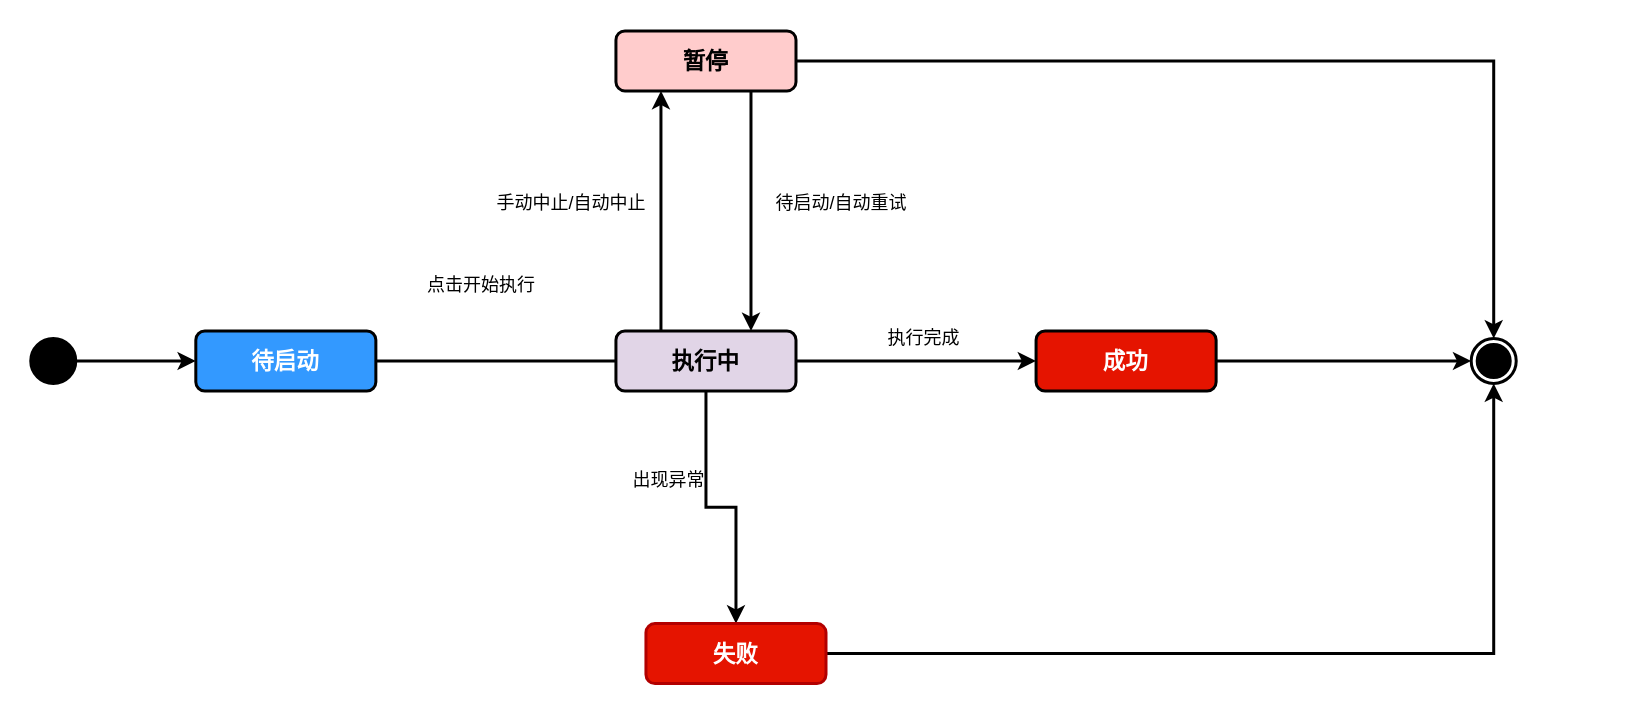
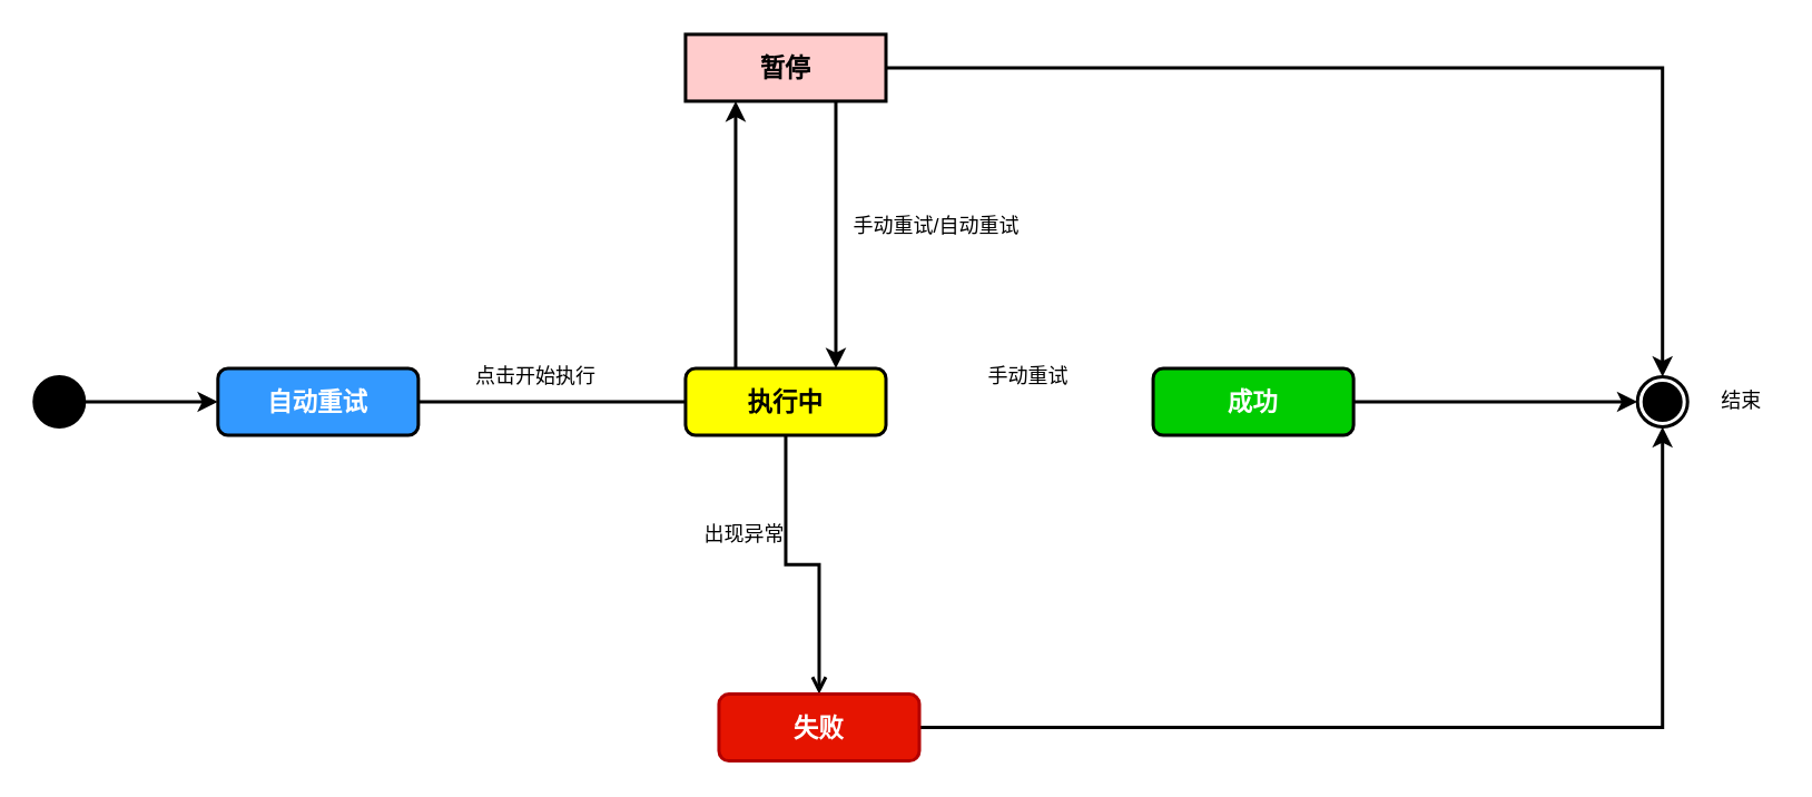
  <mxCell id="0" />
  <mxCell id="1" parent="0" />
  <mxCell id="2" style="edgeStyle=orthogonalEdgeStyle;rounded=0;orthogonalLoop=1;jettySize=auto;html=1;exitX=1;exitY=0.5;exitDx=0;exitDy=0;entryX=0;entryY=0.5;entryDx=0;entryDy=0;fontSize=15;strokeWidth=2;" edge="1" parent="1" source="3" target="6"><mxGeometry relative="1" as="geometry" /></mxCell>
  <mxCell id="3" value="" style="shape=ellipse;html=1;dashed=0;whiteSpace=wrap;aspect=fixed;strokeWidth=2;perimeter=ellipsePerimeter;fillColor=#000000;fontSize=15;" vertex="1" parent="1"><mxGeometry x="20" y="225" width="30" height="30" as="geometry" /></mxCell>
  <mxCell id="4" value="" style="ellipse;html=1;shape=endState;fillColor=strokeColor;fontSize=15;strokeWidth=2;" vertex="1" parent="1"><mxGeometry x="980" y="225" width="30" height="30" as="geometry" /></mxCell>
  <mxCell id="5" style="edgeStyle=orthogonalEdgeStyle;rounded=0;orthogonalLoop=1;jettySize=auto;html=1;exitX=1;exitY=0.5;exitDx=0;exitDy=0;entryX=0;entryY=0.5;entryDx=0;entryDy=0;fontSize=15;strokeWidth=2;endArrow=none;" edge="1" parent="1" source="6" target="10"><mxGeometry relative="1" as="geometry" /></mxCell>
- <mxCell id="6" value="待启动" style="rounded=1;whiteSpace=wrap;html=1;fillColor=#3399FF;fontSize=15;strokeWidth=2;fontStyle=1;labelBackgroundColor=none;fontColor=#FFFFFF;" vertex="1" parent="1"><mxGeometry x="130" y="220" width="120" height="40" as="geometry" /></mxCell>
+ <mxCell id="6" value="自动重试" style="rounded=1;whiteSpace=wrap;html=1;fillColor=#3399FF;fontSize=15;strokeWidth=2;fontStyle=1;labelBackgroundColor=none;fontColor=#FFFFFF;" vertex="1" parent="1"><mxGeometry x="130" y="220" width="120" height="40" as="geometry" /></mxCell>
  <mxCell id="7" style="edgeStyle=orthogonalEdgeStyle;rounded=0;orthogonalLoop=1;jettySize=auto;html=1;exitX=0.25;exitY=0;exitDx=0;exitDy=0;entryX=0.25;entryY=1;entryDx=0;entryDy=0;fontSize=15;strokeWidth=2;" edge="1" parent="1" source="10" target="16"><mxGeometry relative="1" as="geometry" /></mxCell>
- <mxCell id="8" style="edgeStyle=orthogonalEdgeStyle;rounded=0;orthogonalLoop=1;jettySize=auto;html=1;exitX=1;exitY=0.5;exitDx=0;exitDy=0;entryX=0;entryY=0.5;entryDx=0;entryDy=0;strokeWidth=2;" edge="1" parent="1" source="10" target="12"><mxGeometry relative="1" as="geometry" /></mxCell>
- <mxCell id="9" style="edgeStyle=orthogonalEdgeStyle;rounded=0;orthogonalLoop=1;jettySize=auto;html=1;exitX=0.5;exitY=1;exitDx=0;exitDy=0;entryX=0.5;entryY=0;entryDx=0;entryDy=0;strokeWidth=2;" edge="1" parent="1" source="10" target="14"><mxGeometry relative="1" as="geometry" /></mxCell>
- <mxCell id="10" value="执行中" style="rounded=1;whiteSpace=wrap;html=1;fillColor=#e1d5e7;fontSize=15;strokeWidth=2;fontStyle=1;labelBackgroundColor=none;fontColor=#000000;" vertex="1" parent="1"><mxGeometry x="410" y="220" width="120" height="40" as="geometry" /></mxCell>
+ <mxCell id="9" style="edgeStyle=orthogonalEdgeStyle;rounded=0;orthogonalLoop=1;jettySize=auto;html=1;exitX=0.5;exitY=1;exitDx=0;exitDy=0;entryX=0.5;entryY=0;entryDx=0;entryDy=0;strokeWidth=2;endArrow=open;" edge="1" parent="1" source="10" target="14"><mxGeometry relative="1" as="geometry" /></mxCell>
+ <mxCell id="10" value="执行中" style="rounded=1;whiteSpace=wrap;html=1;fillColor=#FFFF00;fontSize=15;strokeWidth=2;fontStyle=1;labelBackgroundColor=none;fontColor=#000000;" vertex="1" parent="1"><mxGeometry x="410" y="220" width="120" height="40" as="geometry" /></mxCell>
  <mxCell id="11" style="edgeStyle=orthogonalEdgeStyle;rounded=0;orthogonalLoop=1;jettySize=auto;html=1;exitX=1;exitY=0.5;exitDx=0;exitDy=0;entryX=0;entryY=0.5;entryDx=0;entryDy=0;fontSize=15;strokeWidth=2;" edge="1" parent="1" source="12" target="4"><mxGeometry relative="1" as="geometry" /></mxCell>
- <mxCell id="12" value="成功" style="rounded=1;whiteSpace=wrap;html=1;fillColor=#e51400;fontSize=15;strokeWidth=2;fontStyle=1;labelBackgroundColor=none;fontColor=#FFFFFF;" vertex="1" parent="1"><mxGeometry x="690" y="220" width="120" height="40" as="geometry" /></mxCell>
+ <mxCell id="12" value="成功" style="rounded=1;whiteSpace=wrap;html=1;fillColor=#00CC00;fontSize=15;strokeWidth=2;fontStyle=1;labelBackgroundColor=none;fontColor=#FFFFFF;" vertex="1" parent="1"><mxGeometry x="690" y="220" width="120" height="40" as="geometry" /></mxCell>
  <mxCell id="13" style="edgeStyle=orthogonalEdgeStyle;rounded=0;orthogonalLoop=1;jettySize=auto;html=1;exitX=1;exitY=0.5;exitDx=0;exitDy=0;entryX=0.5;entryY=1;entryDx=0;entryDy=0;strokeWidth=2;" edge="1" parent="1" source="14" target="4"><mxGeometry relative="1" as="geometry" /></mxCell>
  <mxCell id="14" value="失败" style="rounded=1;whiteSpace=wrap;html=1;fillColor=#e51400;fontSize=15;fontColor=#FFFFFF;strokeColor=#B20000;strokeWidth=2;fontStyle=1;labelBackgroundColor=none;" vertex="1" parent="1"><mxGeometry x="430" y="415" width="120" height="40" as="geometry" /></mxCell>
  <mxCell id="15" style="edgeStyle=orthogonalEdgeStyle;rounded=0;orthogonalLoop=1;jettySize=auto;html=1;exitX=0.75;exitY=1;exitDx=0;exitDy=0;entryX=0.75;entryY=0;entryDx=0;entryDy=0;fontSize=15;strokeWidth=2;" edge="1" parent="1" source="16" target="10"><mxGeometry relative="1" as="geometry" /></mxCell>
- <mxCell id="16" value="暂停" style="rounded=1;whiteSpace=wrap;html=1;fillColor=#FFCCCC;fontSize=15;strokeWidth=2;fontStyle=1;labelBackgroundColor=none;fontColor=#000000;" vertex="1" parent="1"><mxGeometry x="410" y="20" width="120" height="40" as="geometry" /></mxCell>
+ <mxCell id="16" value="暂停" style="whiteSpace=wrap;html=1;fillColor=#FFCCCC;fontSize=15;strokeWidth=2;fontStyle=1;labelBackgroundColor=none;fontColor=#000000;rounded=0;" vertex="1" parent="1"><mxGeometry x="410" y="20" width="120" height="40" as="geometry" /></mxCell>
  <mxCell id="17" style="edgeStyle=orthogonalEdgeStyle;rounded=0;orthogonalLoop=1;jettySize=auto;html=1;exitX=1;exitY=0.5;exitDx=0;exitDy=0;entryX=0.5;entryY=0;entryDx=0;entryDy=0;fontSize=15;strokeWidth=2;" edge="1" parent="1" source="16" target="4"><mxGeometry relative="1" as="geometry" /></mxCell>
- <mxCell id="18" value="点击开始执行" style="text;html=1;align=center;verticalAlign=middle;resizable=0;points=[];autosize=1;strokeColor=none;fillColor=none;strokeWidth=2;" vertex="1" parent="1"><mxGeometry x="270" y="175" width="100" height="30" as="geometry" /></mxCell>
- <mxCell id="19" value="手动中止/自动中止" style="text;html=1;align=center;verticalAlign=middle;resizable=0;points=[];autosize=1;strokeColor=none;fillColor=none;strokeWidth=2;" vertex="1" parent="1"><mxGeometry x="320" y="120" width="120" height="30" as="geometry" /></mxCell>
- <mxCell id="20" value="待启动/自动重试" style="text;html=1;align=center;verticalAlign=middle;resizable=0;points=[];autosize=1;strokeColor=none;fillColor=none;strokeWidth=2;" vertex="1" parent="1"><mxGeometry x="500" y="120" width="120" height="30" as="geometry" /></mxCell>
- <mxCell id="21" value="执行完成" style="text;html=1;align=center;verticalAlign=middle;resizable=0;points=[];autosize=1;strokeColor=none;fillColor=none;strokeWidth=2;" vertex="1" parent="1"><mxGeometry x="580" y="210" width="70" height="30" as="geometry" /></mxCell>
+ <mxCell id="18" value="点击开始执行" style="text;html=1;align=center;verticalAlign=middle;resizable=0;points=[];autosize=1;strokeColor=none;fillColor=none;strokeWidth=2;" vertex="1" parent="1"><mxGeometry x="270" y="210" width="100" height="30" as="geometry" /></mxCell>
+ <mxCell id="20" value="手动重试/自动重试" style="text;html=1;align=center;verticalAlign=middle;resizable=0;points=[];autosize=1;strokeColor=none;fillColor=none;strokeWidth=2;" vertex="1" parent="1"><mxGeometry x="500" y="120" width="120" height="30" as="geometry" /></mxCell>
+ <mxCell id="21" value="手动重试" style="text;html=1;align=center;verticalAlign=middle;resizable=0;points=[];autosize=1;strokeColor=none;fillColor=none;strokeWidth=2;" vertex="1" parent="1"><mxGeometry x="580" y="210" width="70" height="30" as="geometry" /></mxCell>
  <mxCell id="22" value="出现异常" style="text;html=1;align=center;verticalAlign=middle;resizable=0;points=[];autosize=1;strokeColor=none;fillColor=none;strokeWidth=2;" vertex="1" parent="1"><mxGeometry x="410" y="305" width="70" height="30" as="geometry" /></mxCell>
+ <mxCell id="23" value="结束" style="text;html=1;align=center;verticalAlign=middle;resizable=0;points=[];autosize=1;strokeColor=none;fillColor=none;" vertex="1" parent="1"><mxGeometry x="1021" y="227" width="42" height="26" as="geometry" /></mxCell>
